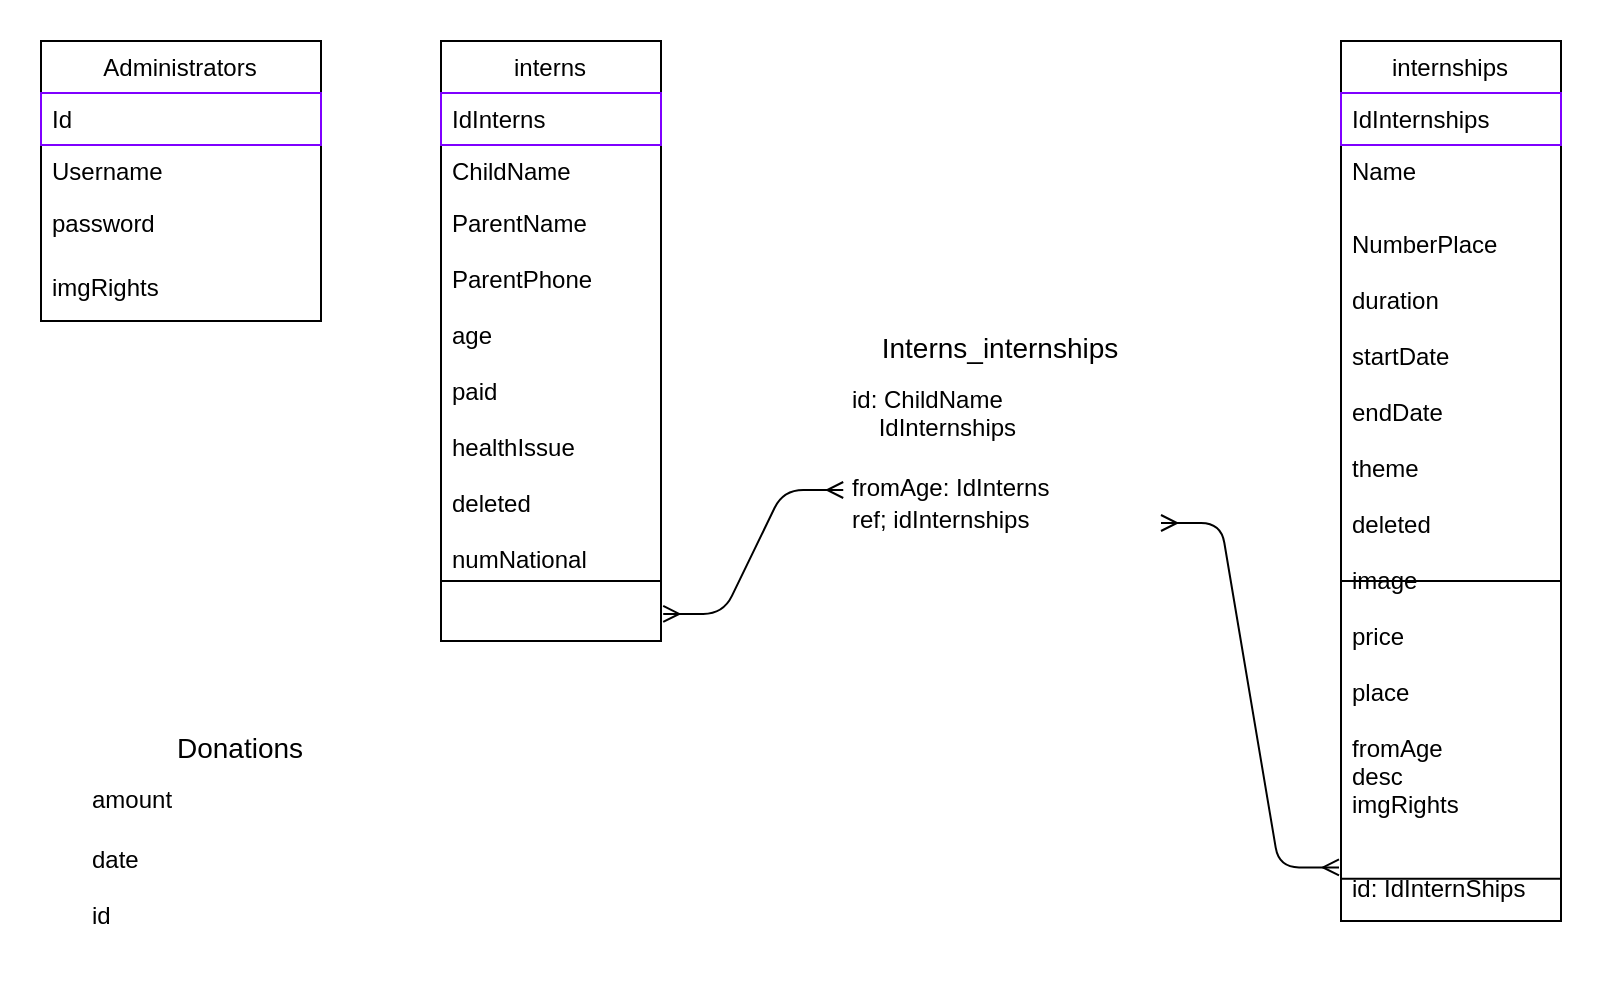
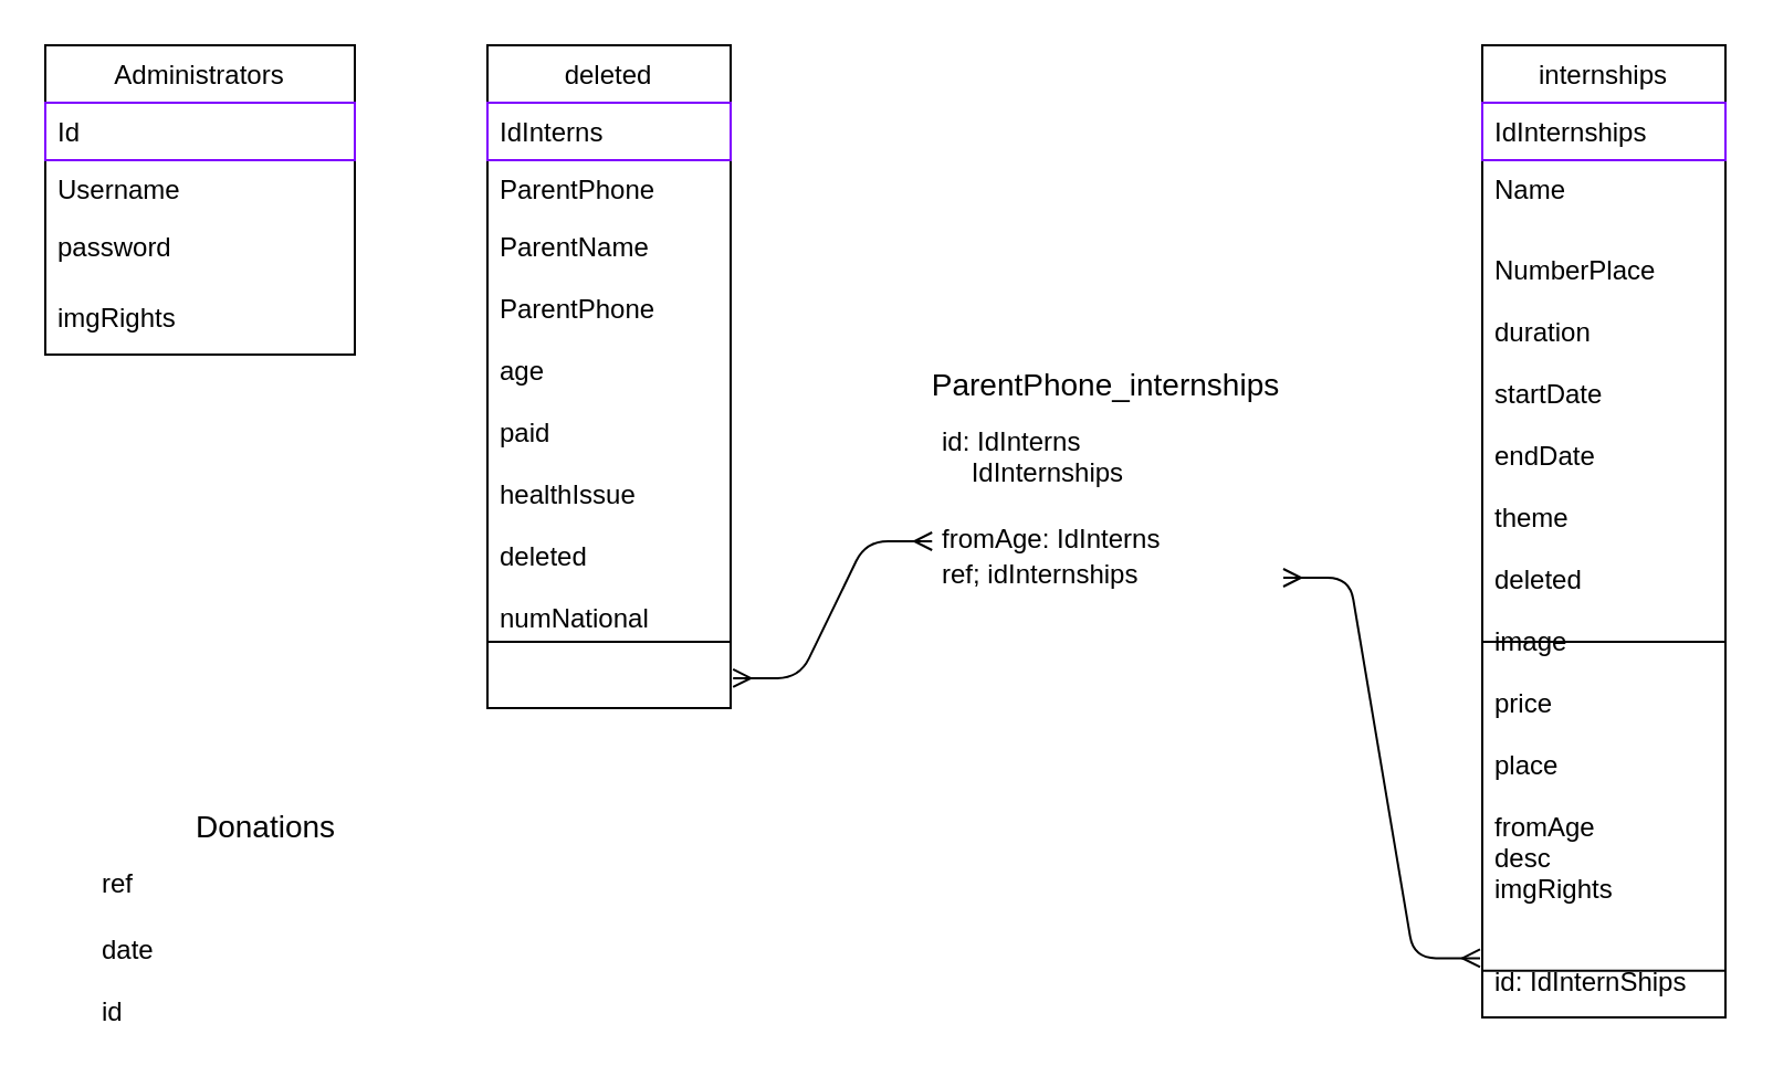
  <mxCell id="0" />
  <mxCell id="1" parent="0" />
  <mxCell id="2" value="Administrators" style="swimlane;fontStyle=0;childLayout=stackLayout;horizontal=1;startSize=26;fillColor=none;horizontalStack=0;resizeParent=1;resizeParentMax=0;resizeLast=0;collapsible=1;marginBottom=0;" parent="1" vertex="1"><mxGeometry x="20" y="20" width="140" height="140" as="geometry" /></mxCell>
  <mxCell id="3" value="Id" style="text;strokeColor=#7F00FF;fillColor=none;align=left;verticalAlign=top;spacingLeft=4;spacingRight=4;overflow=hidden;rotatable=0;points=[[0,0.5],[1,0.5]];portConstraint=eastwest;" parent="2" vertex="1"><mxGeometry y="26" width="140" height="26" as="geometry" /></mxCell>
  <mxCell id="4" value="Username" style="text;strokeColor=none;fillColor=none;align=left;verticalAlign=top;spacingLeft=4;spacingRight=4;overflow=hidden;rotatable=0;points=[[0,0.5],[1,0.5]];portConstraint=eastwest;" parent="2" vertex="1"><mxGeometry y="52" width="140" height="26" as="geometry" /></mxCell>
  <mxCell id="5" value="password" style="text;strokeColor=none;fillColor=none;align=left;verticalAlign=top;spacingLeft=4;spacingRight=4;overflow=hidden;rotatable=0;points=[[0,0.5],[1,0.5]];portConstraint=eastwest;" parent="2" vertex="1"><mxGeometry y="78" width="140" height="32" as="geometry" /></mxCell>
  <mxCell id="6" value="imgRights" style="text;strokeColor=none;fillColor=none;align=left;verticalAlign=top;spacingLeft=4;spacingRight=4;overflow=hidden;rotatable=0;points=[[0,0.5],[1,0.5]];portConstraint=eastwest;" parent="2" vertex="1"><mxGeometry y="110" width="140" height="30" as="geometry" /></mxCell>
- <mxCell id="7" value="interns" style="swimlane;fontStyle=0;childLayout=stackLayout;horizontal=1;startSize=26;fillColor=none;horizontalStack=0;resizeParent=1;resizeParentMax=0;resizeLast=0;collapsible=1;marginBottom=0;" parent="1" vertex="1"><mxGeometry x="220" y="20" width="110" height="300" as="geometry" /></mxCell>
+ <mxCell id="7" value="deleted" style="swimlane;fontStyle=0;childLayout=stackLayout;horizontal=1;startSize=26;fillColor=none;horizontalStack=0;resizeParent=1;resizeParentMax=0;resizeLast=0;collapsible=1;marginBottom=0;" parent="1" vertex="1"><mxGeometry x="220" y="20" width="110" height="300" as="geometry" /></mxCell>
  <mxCell id="8" value="IdInterns" style="text;strokeColor=#7F00FF;fillColor=none;align=left;verticalAlign=top;spacingLeft=4;spacingRight=4;overflow=hidden;rotatable=0;points=[[0,0.5],[1,0.5]];portConstraint=eastwest;" parent="7" vertex="1"><mxGeometry y="26" width="110" height="26" as="geometry" /></mxCell>
- <mxCell id="9" value="ChildName" style="text;strokeColor=none;fillColor=none;align=left;verticalAlign=top;spacingLeft=4;spacingRight=4;overflow=hidden;rotatable=0;points=[[0,0.5],[1,0.5]];portConstraint=eastwest;" parent="7" vertex="1"><mxGeometry y="52" width="110" height="26" as="geometry" /></mxCell>
+ <mxCell id="9" value="ParentPhone" style="text;strokeColor=none;fillColor=none;align=left;verticalAlign=top;spacingLeft=4;spacingRight=4;overflow=hidden;rotatable=0;points=[[0,0.5],[1,0.5]];portConstraint=eastwest;" parent="7" vertex="1"><mxGeometry y="52" width="110" height="26" as="geometry" /></mxCell>
  <mxCell id="10" value="ParentName&#10;&#10;ParentPhone&#10;&#10;age&#10;&#10;paid&#10;&#10;healthIssue&#10;&#10;deleted&#10;&#10;numNational &#10;&#10;&#10;&#10;id: IdInterns" style="text;strokeColor=none;fillColor=none;align=left;verticalAlign=top;spacingLeft=4;spacingRight=4;overflow=hidden;rotatable=0;points=[[0,0.5],[1,0.5]];portConstraint=eastwest;" parent="7" vertex="1"><mxGeometry y="78" width="110" height="222" as="geometry" /></mxCell>
  <mxCell id="11" value="" style="endArrow=none;html=1;rounded=0;" parent="7" edge="1"><mxGeometry relative="1" as="geometry"><mxPoint y="270" as="sourcePoint" /><mxPoint x="110" y="270" as="targetPoint" /></mxGeometry></mxCell>
  <mxCell id="12" value="internships" style="swimlane;fontStyle=0;childLayout=stackLayout;horizontal=1;startSize=26;fillColor=none;horizontalStack=0;resizeParent=1;resizeParentMax=0;resizeLast=0;collapsible=1;marginBottom=0;" parent="1" vertex="1"><mxGeometry x="670" y="20" width="110" height="440" as="geometry" /></mxCell>
  <mxCell id="13" value="IdInternships" style="text;strokeColor=#7F00FF;fillColor=none;align=left;verticalAlign=top;spacingLeft=4;spacingRight=4;overflow=hidden;rotatable=0;points=[[0,0.5],[1,0.5]];portConstraint=eastwest;" parent="12" vertex="1"><mxGeometry y="26" width="110" height="26" as="geometry" /></mxCell>
  <mxCell id="14" value="" style="endArrow=none;html=1;rounded=0;" parent="12" edge="1"><mxGeometry relative="1" as="geometry"><mxPoint y="270" as="sourcePoint" /><mxPoint x="110" y="270" as="targetPoint" /></mxGeometry></mxCell>
  <mxCell id="15" value="" style="group" parent="12" vertex="1" connectable="0"><mxGeometry y="52" width="110" height="388" as="geometry" /></mxCell>
  <mxCell id="16" value="Name" style="text;strokeColor=none;fillColor=none;align=left;verticalAlign=top;spacingLeft=4;spacingRight=4;overflow=hidden;rotatable=0;points=[[0,0.5],[1,0.5]];portConstraint=eastwest;" parent="15" vertex="1"><mxGeometry width="110" height="40.677" as="geometry" /></mxCell>
  <mxCell id="17" value="NumberPlace&#10;&#10;duration&#10;&#10;startDate&#10;&#10;endDate&#10;&#10;theme&#10;&#10;deleted &#10;&#10;image&#10;&#10;price&#10;&#10;place&#10;&#10;fromAge&#10;desc&#10;imgRights&#10;&#10;&#10;id: IdInternShips" style="text;strokeColor=none;fillColor=none;align=left;verticalAlign=top;spacingLeft=4;spacingRight=4;overflow=hidden;rotatable=0;points=[[0,0.5],[1,0.5]];portConstraint=eastwest;" parent="15" vertex="1"><mxGeometry y="36.459" width="110" height="347.323" as="geometry" /></mxCell>
  <mxCell id="18" value="" style="endArrow=none;html=1;rounded=0;" parent="15" edge="1"><mxGeometry relative="1" as="geometry"><mxPoint y="366.915" as="sourcePoint" /><mxPoint x="110" y="366.915" as="targetPoint" /></mxGeometry></mxCell>
  <mxCell id="19" value="Donations" style="swimlane;fontStyle=0;childLayout=stackLayout;horizontal=1;startSize=26;horizontalStack=0;resizeParent=1;resizeParentMax=0;resizeLast=0;collapsible=1;marginBottom=0;align=center;fontSize=14;strokeColor=#FFFFFF;" parent="1" vertex="1"><mxGeometry x="40" y="360" width="160" height="110" as="geometry" /></mxCell>
- <mxCell id="20" value="amount" style="text;strokeColor=none;fillColor=none;spacingLeft=4;spacingRight=4;overflow=hidden;rotatable=0;points=[[0,0.5],[1,0.5]];portConstraint=eastwest;fontSize=12;" parent="19" vertex="1"><mxGeometry y="26" width="160" height="30" as="geometry" /></mxCell>
+ <mxCell id="20" value="ref" style="text;strokeColor=none;fillColor=none;spacingLeft=4;spacingRight=4;overflow=hidden;rotatable=0;points=[[0,0.5],[1,0.5]];portConstraint=eastwest;fontSize=12;" parent="19" vertex="1"><mxGeometry y="26" width="160" height="30" as="geometry" /></mxCell>
  <mxCell id="21" value="date&#10;&#10;id" style="text;strokeColor=none;fillColor=none;spacingLeft=4;spacingRight=4;overflow=hidden;rotatable=0;points=[[0,0.5],[1,0.5]];portConstraint=eastwest;fontSize=12;" parent="19" vertex="1"><mxGeometry y="56" width="160" height="54" as="geometry" /></mxCell>
- <mxCell id="22" value="Interns_internships" style="swimlane;fontStyle=0;childLayout=stackLayout;horizontal=1;startSize=26;horizontalStack=0;resizeParent=1;resizeParentMax=0;resizeLast=0;collapsible=1;marginBottom=0;align=center;fontSize=14;strokeColor=#FFFFFF;" parent="1" vertex="1"><mxGeometry x="420" y="160" width="160" height="116" as="geometry" /></mxCell>
- <mxCell id="23" value="id: ChildName&#10;    IdInternships" style="text;strokeColor=none;fillColor=none;spacingLeft=4;spacingRight=4;overflow=hidden;rotatable=0;points=[[0,0.5],[1,0.5]];portConstraint=eastwest;fontSize=12;" parent="22" vertex="1"><mxGeometry y="26" width="160" height="30" as="geometry" /></mxCell>
+ <mxCell id="22" value="ParentPhone_internships" style="swimlane;fontStyle=0;childLayout=stackLayout;horizontal=1;startSize=26;horizontalStack=0;resizeParent=1;resizeParentMax=0;resizeLast=0;collapsible=1;marginBottom=0;align=center;fontSize=14;strokeColor=#FFFFFF;" parent="1" vertex="1"><mxGeometry x="420" y="160" width="160" height="116" as="geometry" /></mxCell>
+ <mxCell id="23" value="id: IdInterns&#10;    IdInternships" style="text;strokeColor=none;fillColor=none;spacingLeft=4;spacingRight=4;overflow=hidden;rotatable=0;points=[[0,0.5],[1,0.5]];portConstraint=eastwest;fontSize=12;" parent="22" vertex="1"><mxGeometry y="26" width="160" height="30" as="geometry" /></mxCell>
  <mxCell id="24" value="&#10;fromAge: IdInterns" style="text;strokeColor=none;fillColor=none;spacingLeft=4;spacingRight=4;overflow=hidden;rotatable=0;points=[[0,0.5],[1,0.5]];portConstraint=eastwest;fontSize=12;" parent="22" vertex="1"><mxGeometry y="56" width="160" height="30" as="geometry" /></mxCell>
  <mxCell id="25" value="ref; idInternships" style="text;strokeColor=none;fillColor=none;spacingLeft=4;spacingRight=4;overflow=hidden;rotatable=0;points=[[0,0.5],[1,0.5]];portConstraint=eastwest;fontSize=12;" parent="22" vertex="1"><mxGeometry y="86" width="160" height="30" as="geometry" /></mxCell>
  <mxCell id="26" value="" style="edgeStyle=entityRelationEdgeStyle;fontSize=12;html=1;endArrow=ERmany;startArrow=ERmany;exitX=1.01;exitY=0.939;exitDx=0;exitDy=0;exitPerimeter=0;entryX=0.007;entryY=-0.05;entryDx=0;entryDy=0;entryPerimeter=0;" parent="1" source="10" target="25" edge="1"><mxGeometry width="100" height="100" relative="1" as="geometry"><mxPoint x="440" y="310" as="sourcePoint" /><mxPoint x="540" y="210" as="targetPoint" /></mxGeometry></mxCell>
  <mxCell id="27" value="" style="edgeStyle=entityRelationEdgeStyle;fontSize=12;html=1;endArrow=ERmany;startArrow=ERmany;entryX=-0.009;entryY=0.935;entryDx=0;entryDy=0;entryPerimeter=0;exitX=1;exitY=0.5;exitDx=0;exitDy=0;" parent="1" source="25" target="17" edge="1"><mxGeometry width="100" height="100" relative="1" as="geometry"><mxPoint x="440" y="310" as="sourcePoint" /><mxPoint x="540" y="210" as="targetPoint" /></mxGeometry></mxCell>
